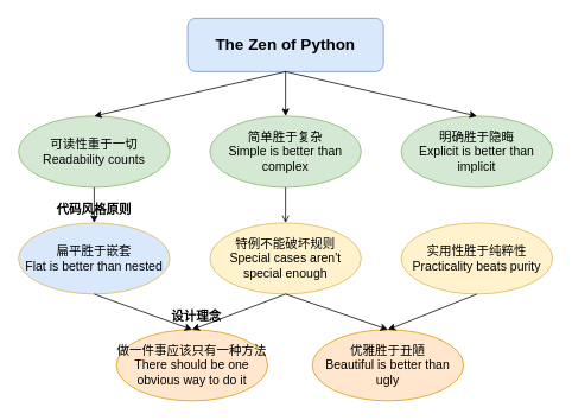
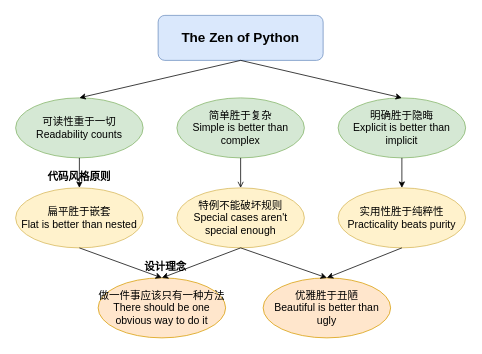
  <mxCell id="0" />
  <mxCell id="1" parent="0" />
  <mxCell id="2" value="The Zen of Python" style="rounded=1;whiteSpace=wrap;html=1;fontSize=18;fillColor=#dae8fc;strokeColor=#6c8ebf;fontStyle=1" parent="1" vertex="1"><mxGeometry x="210" y="20" width="220" height="60" as="geometry" /></mxCell>
  <mxCell id="3" value="可读性重于一切&lt;br&gt;Readability counts" style="ellipse;whiteSpace=wrap;html=1;fillColor=#d5e8d4;strokeColor=#82b366;fontSize=14;" parent="1" vertex="1"><mxGeometry x="20" y="130" width="170" height="80" as="geometry" /></mxCell>
  <mxCell id="4" value="简单胜于复杂&lt;br&gt;Simple is better than complex" style="ellipse;whiteSpace=wrap;html=1;fillColor=#d5e8d4;strokeColor=#82b366;fontSize=14;" parent="1" vertex="1"><mxGeometry x="235" y="130" width="170" height="80" as="geometry" /></mxCell>
  <mxCell id="5" value="明确胜于隐晦&lt;br&gt;Explicit is better than implicit" style="ellipse;whiteSpace=wrap;html=1;fillColor=#d5e8d4;strokeColor=#82b366;fontSize=14;" parent="1" vertex="1"><mxGeometry x="450" y="130" width="170" height="80" as="geometry" /></mxCell>
- <mxCell id="6" value="扁平胜于嵌套&lt;br&gt;Flat is better than nested" style="ellipse;whiteSpace=wrap;html=1;fillColor=#dae8fc;strokeColor=#d6b656;fontSize=14;" parent="1" vertex="1"><mxGeometry x="20" y="250" width="170" height="80" as="geometry" /></mxCell>
+ <mxCell id="6" value="扁平胜于嵌套&lt;br&gt;Flat is better than nested" style="ellipse;whiteSpace=wrap;html=1;fillColor=#fff2cc;strokeColor=#d6b656;fontSize=14;" parent="1" vertex="1"><mxGeometry x="20" y="250" width="170" height="80" as="geometry" /></mxCell>
  <mxCell id="7" value="特例不能破坏规则&lt;br&gt;Special cases aren't special enough" style="ellipse;whiteSpace=wrap;html=1;fillColor=#fff2cc;strokeColor=#d6b656;fontSize=14;" parent="1" vertex="1"><mxGeometry x="235" y="250" width="170" height="80" as="geometry" /></mxCell>
  <mxCell id="8" value="实用性胜于纯粹性&lt;br&gt;Practicality beats purity" style="ellipse;whiteSpace=wrap;html=1;fillColor=#fff2cc;strokeColor=#d6b656;fontSize=14;" parent="1" vertex="1"><mxGeometry x="450" y="250" width="170" height="80" as="geometry" /></mxCell>
  <mxCell id="9" value="做一件事应该只有一种方法&lt;br&gt;There should be one obvious way to do it" style="ellipse;whiteSpace=wrap;html=1;fillColor=#ffe6cc;strokeColor=#d79b00;fontSize=14;" parent="1" vertex="1"><mxGeometry x="130" y="370" width="170" height="80" as="geometry" /></mxCell>
  <mxCell id="10" value="优雅胜于丑陋&lt;br&gt;Beautiful is better than ugly" style="ellipse;whiteSpace=wrap;html=1;fillColor=#ffe6cc;strokeColor=#d79b00;fontSize=14;" parent="1" vertex="1"><mxGeometry x="350" y="370" width="170" height="80" as="geometry" /></mxCell>
  <mxCell id="11" value="代码风格原则" style="text;html=1;strokeColor=none;fillColor=none;align=center;verticalAlign=middle;whiteSpace=wrap;rounded=0;fontSize=14;fontStyle=1" parent="1" vertex="1"><mxGeometry x="50" y="220" width="110" height="30" as="geometry" /></mxCell>
  <mxCell id="12" value="设计理念" style="text;html=1;strokeColor=none;fillColor=none;align=center;verticalAlign=middle;whiteSpace=wrap;rounded=0;fontSize=14;fontStyle=1" parent="1" vertex="1"><mxGeometry x="180" y="340" width="80" height="30" as="geometry" /></mxCell>
  <mxCell id="13" value="" style="endArrow=classic;html=1;exitX=0.5;exitY=1;exitDx=0;exitDy=0;entryX=0.5;entryY=0;entryDx=0;entryDy=0;" parent="1" source="2" target="3" edge="1"><mxGeometry width="50" height="50" relative="1" as="geometry"><mxPoint x="300" y="270" as="sourcePoint" /><mxPoint x="350" y="220" as="targetPoint" /></mxGeometry></mxCell>
- <mxCell id="14" value="" style="endArrow=classic;html=1;exitX=0.5;exitY=1;exitDx=0;exitDy=0;entryX=0.5;entryY=0;entryDx=0;entryDy=0;" parent="1" source="2" target="4" edge="1"><mxGeometry width="50" height="50" relative="1" as="geometry"><mxPoint x="330" y="90" as="sourcePoint" /><mxPoint x="115" y="140" as="targetPoint" /></mxGeometry></mxCell>
  <mxCell id="15" value="" style="endArrow=classic;html=1;exitX=0.5;exitY=1;exitDx=0;exitDy=0;entryX=0.5;entryY=0;entryDx=0;entryDy=0;" parent="1" source="2" target="5" edge="1"><mxGeometry width="50" height="50" relative="1" as="geometry"><mxPoint x="330" y="90" as="sourcePoint" /><mxPoint x="330" y="140" as="targetPoint" /></mxGeometry></mxCell>
  <mxCell id="16" value="" style="endArrow=classic;html=1;exitX=0.5;exitY=1;exitDx=0;exitDy=0;entryX=0.5;entryY=0;entryDx=0;entryDy=0;" parent="1" source="3" target="6" edge="1"><mxGeometry width="50" height="50" relative="1" as="geometry"><mxPoint x="330" y="90" as="sourcePoint" /><mxPoint x="545" y="140" as="targetPoint" /></mxGeometry></mxCell>
  <mxCell id="17" value="" style="endArrow=open;html=1;exitX=0.5;exitY=1;exitDx=0;exitDy=0;entryX=0.5;entryY=0;entryDx=0;entryDy=0;" parent="1" source="4" target="7" edge="1"><mxGeometry width="50" height="50" relative="1" as="geometry"><mxPoint x="115" y="220" as="sourcePoint" /><mxPoint x="115" y="260" as="targetPoint" /></mxGeometry></mxCell>
+ <mxCell id="18" value="" style="endArrow=classic;html=1;exitX=0.5;exitY=1;exitDx=0;exitDy=0;entryX=0.5;entryY=0;entryDx=0;entryDy=0;" parent="1" source="5" target="8" edge="1"><mxGeometry width="50" height="50" relative="1" as="geometry"><mxPoint x="330" y="220" as="sourcePoint" /><mxPoint x="330" y="260" as="targetPoint" /></mxGeometry></mxCell>
  <mxCell id="19" value="" style="endArrow=classic;html=1;exitX=0.5;exitY=1;exitDx=0;exitDy=0;entryX=0.5;entryY=0;entryDx=0;entryDy=0;" parent="1" source="6" target="9" edge="1"><mxGeometry width="50" height="50" relative="1" as="geometry"><mxPoint x="545" y="220" as="sourcePoint" /><mxPoint x="545" y="260" as="targetPoint" /></mxGeometry></mxCell>
  <mxCell id="20" value="" style="endArrow=classic;html=1;exitX=0.5;exitY=1;exitDx=0;exitDy=0;entryX=0.5;entryY=0;entryDx=0;entryDy=0;" parent="1" source="8" target="10" edge="1"><mxGeometry width="50" height="50" relative="1" as="geometry"><mxPoint x="115" y="340" as="sourcePoint" /><mxPoint x="225" y="380" as="targetPoint" /></mxGeometry></mxCell>
  <mxCell id="21" value="" style="endArrow=classic;html=1;exitX=0.5;exitY=1;exitDx=0;exitDy=0;entryX=0.5;entryY=0;entryDx=0;entryDy=0;" parent="1" source="7" target="9" edge="1"><mxGeometry width="50" height="50" relative="1" as="geometry"><mxPoint x="545" y="340" as="sourcePoint" /><mxPoint x="435" y="380" as="targetPoint" /></mxGeometry></mxCell>
  <mxCell id="22" value="" style="endArrow=classic;html=1;exitX=0.5;exitY=1;exitDx=0;exitDy=0;entryX=0.5;entryY=0;entryDx=0;entryDy=0;" parent="1" source="7" target="10" edge="1"><mxGeometry width="50" height="50" relative="1" as="geometry"><mxPoint x="330" y="340" as="sourcePoint" /><mxPoint x="225" y="380" as="targetPoint" /></mxGeometry></mxCell>
